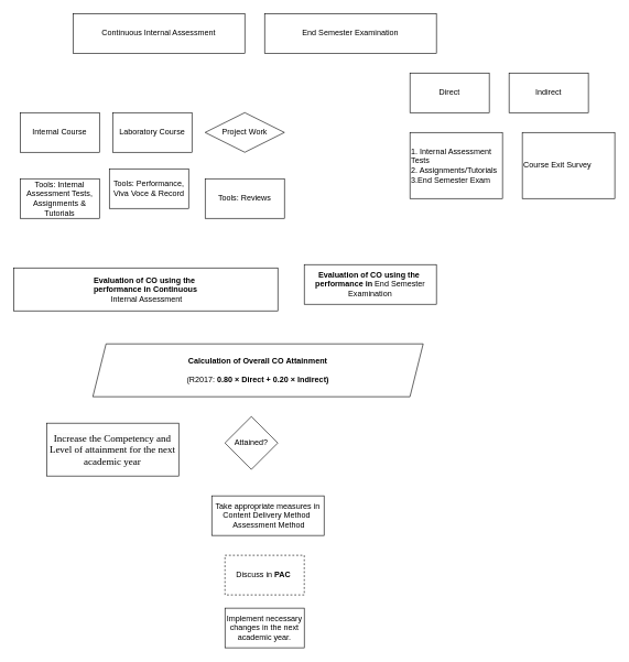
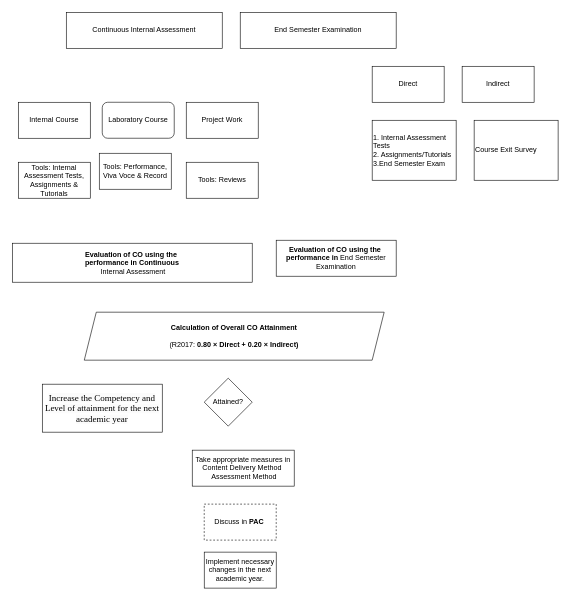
  <mxCell id="0" />
  <mxCell id="1" parent="0" />
  <mxCell id="2" value="Continuous Internal Assessment" style="rounded=0;whiteSpace=wrap;html=1;" vertex="1" parent="1"><mxGeometry x="110" y="20" width="260" height="60" as="geometry" /></mxCell>
  <mxCell id="3" value="Internal Course" style="rounded=0;whiteSpace=wrap;html=1;" vertex="1" parent="1"><mxGeometry x="30" y="170" width="120" height="60" as="geometry" /></mxCell>
- <mxCell id="4" value="Laboratory Course" style="rounded=0;whiteSpace=wrap;html=1;" vertex="1" parent="1"><mxGeometry x="170" y="170" width="120" height="60" as="geometry" /></mxCell>
- <mxCell id="5" value="Project Work" style="rhombus;whiteSpace=wrap;html=1;" vertex="1" parent="1"><mxGeometry x="310" y="170" width="120" height="60" as="geometry" /></mxCell>
+ <mxCell id="4" value="Laboratory Course" style="whiteSpace=wrap;html=1;rounded=1;" vertex="1" parent="1"><mxGeometry x="170" y="170" width="120" height="60" as="geometry" /></mxCell>
+ <mxCell id="5" value="Project Work" style="rounded=0;whiteSpace=wrap;html=1;" vertex="1" parent="1"><mxGeometry x="310" y="170" width="120" height="60" as="geometry" /></mxCell>
  <mxCell id="6" value="&lt;strong data-end=&quot;354&quot; data-start=&quot;334&quot;&gt;Evaluation of CO using the&amp;nbsp;&lt;/strong&gt;&lt;div&gt;&lt;b&gt;performance in Continuous&lt;/b&gt;&lt;/div&gt;&lt;div&gt;&lt;div&gt;&amp;nbsp;Internal Assessment&lt;/div&gt;&lt;/div&gt;" style="rounded=0;whiteSpace=wrap;html=1;" vertex="1" parent="1"><mxGeometry x="20" y="405" width="400" height="65" as="geometry" /></mxCell>
  <mxCell id="7" value="End Semester Examination" style="rounded=0;whiteSpace=wrap;html=1;" vertex="1" parent="1"><mxGeometry x="400" y="20" width="260" height="60" as="geometry" /></mxCell>
  <mxCell id="8" value="Direct" style="rounded=0;whiteSpace=wrap;html=1;" vertex="1" parent="1"><mxGeometry x="620" y="110" width="120" height="60" as="geometry" /></mxCell>
  <mxCell id="9" value="Indirect" style="rounded=0;whiteSpace=wrap;html=1;" vertex="1" parent="1"><mxGeometry x="770" y="110" width="120" height="60" as="geometry" /></mxCell>
  <mxCell id="10" value="1. Internal Assessment Tests&lt;div&gt;&lt;span style=&quot;background-color: transparent; color: light-dark(rgb(0, 0, 0), rgb(255, 255, 255));&quot;&gt;2. Assignments/Tutorials&lt;/span&gt;&lt;div style=&quot;&quot;&gt;3.End Semester Exam&lt;/div&gt;&lt;/div&gt;" style="rounded=0;whiteSpace=wrap;html=1;align=left;" vertex="1" parent="1"><mxGeometry x="620" y="200" width="140" height="100" as="geometry" /></mxCell>
  <mxCell id="11" value="Course Exit Survey" style="rounded=0;whiteSpace=wrap;html=1;align=left;" vertex="1" parent="1"><mxGeometry x="790" y="200" width="140" height="100" as="geometry" /></mxCell>
  <mxCell id="12" value="&lt;strong data-end=&quot;354&quot; data-start=&quot;334&quot;&gt;Evaluation of CO using the&amp;nbsp;&lt;/strong&gt;&lt;div&gt;&lt;b&gt;performance in&amp;nbsp;&lt;/b&gt;&lt;span style=&quot;background-color: transparent; color: light-dark(rgb(0, 0, 0), rgb(255, 255, 255));&quot;&gt;End Semester Examination&lt;/span&gt;&lt;/div&gt;" style="rounded=0;whiteSpace=wrap;html=1;" vertex="1" parent="1"><mxGeometry x="460" y="400" width="200" height="60" as="geometry" /></mxCell>
  <mxCell id="13" value="&lt;p data-end=&quot;686&quot; data-start=&quot;655&quot;&gt;&lt;strong data-end=&quot;684&quot; data-start=&quot;655&quot;&gt;&lt;strong style=&quot;background-color: transparent; color: light-dark(rgb(0, 0, 0), rgb(255, 255, 255));&quot; data-end=&quot;684&quot; data-start=&quot;655&quot;&gt;&amp;nbsp;Calculation of Overall&amp;nbsp;&lt;/strong&gt;CO Attainment&amp;nbsp;&lt;/strong&gt;&lt;/p&gt;&lt;p data-end=&quot;686&quot; data-start=&quot;655&quot;&gt;&lt;span style=&quot;background-color: transparent; color: light-dark(rgb(0, 0, 0), rgb(255, 255, 255));&quot;&gt;(R2017: &lt;/span&gt;&lt;strong style=&quot;background-color: transparent; color: light-dark(rgb(0, 0, 0), rgb(255, 255, 255));&quot; data-end=&quot;736&quot; data-start=&quot;701&quot;&gt;0.80 × Direct + 0.20 × Indirect)&lt;/strong&gt;&lt;/p&gt;" style="shape=parallelogram;perimeter=parallelogramPerimeter;whiteSpace=wrap;html=1;fixedSize=1;" vertex="1" parent="1"><mxGeometry x="140" y="520" width="500" height="80" as="geometry" /></mxCell>
  <mxCell id="14" value="Tools: Reviews" style="rounded=0;whiteSpace=wrap;html=1;" vertex="1" parent="1"><mxGeometry x="310" y="270" width="120" height="60" as="geometry" /></mxCell>
  <mxCell id="15" value="Tools: Performance, Viva Voce &amp;amp; Record" style="rounded=0;whiteSpace=wrap;html=1;" vertex="1" parent="1"><mxGeometry x="165" y="255" width="120" height="60" as="geometry" /></mxCell>
  <mxCell id="16" value="Tools: Internal Assessment Tests, Assignments &amp;amp; Tutorials" style="rounded=0;whiteSpace=wrap;html=1;" vertex="1" parent="1"><mxGeometry x="30" y="270" width="120" height="60" as="geometry" /></mxCell>
  <mxCell id="17" value="Attained?" style="rhombus;whiteSpace=wrap;html=1;" vertex="1" parent="1"><mxGeometry x="340" y="630" width="80" height="80" as="geometry" /></mxCell>
  <mxCell id="18" value="&lt;span style=&quot;font-family: &amp;quot;Times New Roman&amp;quot;; font-size: 15px; background-color: rgb(251, 251, 251);&quot;&gt;Increase the Competency and Level of attainment for the next academic year&lt;/span&gt;" style="rounded=0;whiteSpace=wrap;html=1;" vertex="1" parent="1"><mxGeometry x="70" y="640" width="200" height="80" as="geometry" /></mxCell>
  <mxCell id="19" value="Take appropriate measures in&lt;br&gt;Content Delivery Method&amp;nbsp;&lt;div&gt;&amp;nbsp;Assessment Method&lt;/div&gt;" style="rounded=0;whiteSpace=wrap;html=1;" vertex="1" parent="1"><mxGeometry x="320" y="750" width="170" height="60" as="geometry" /></mxCell>
  <mxCell id="20" value="Discuss in &lt;strong data-end=&quot;1044&quot; data-start=&quot;1006&quot;&gt;PAC&amp;nbsp;&lt;/strong&gt;" style="rounded=0;whiteSpace=wrap;html=1;dashed=1;" vertex="1" parent="1"><mxGeometry x="340" y="840" width="120" height="60" as="geometry" /></mxCell>
  <mxCell id="21" value="Implement necessary changes in the next academic year." style="rounded=0;whiteSpace=wrap;html=1;" vertex="1" parent="1"><mxGeometry x="340" y="920" width="120" height="60" as="geometry" /></mxCell>
